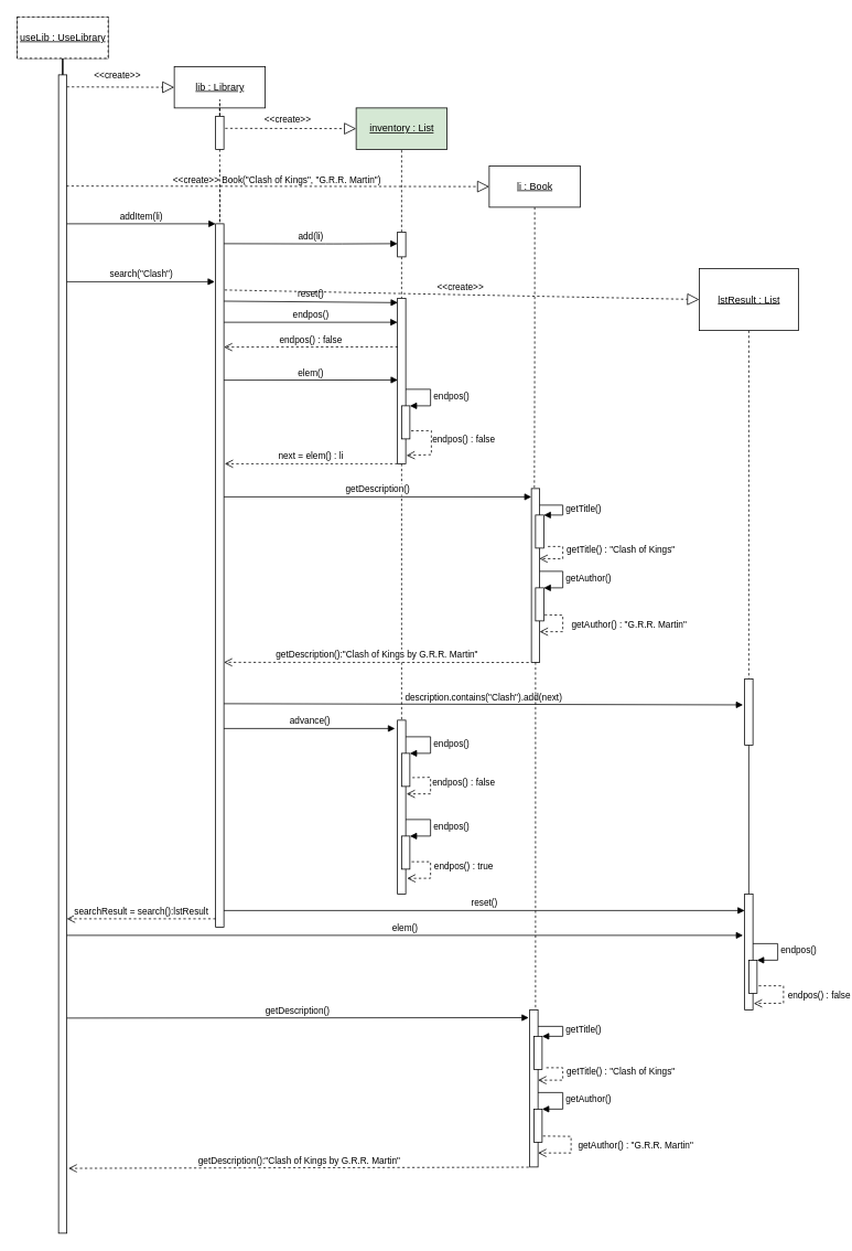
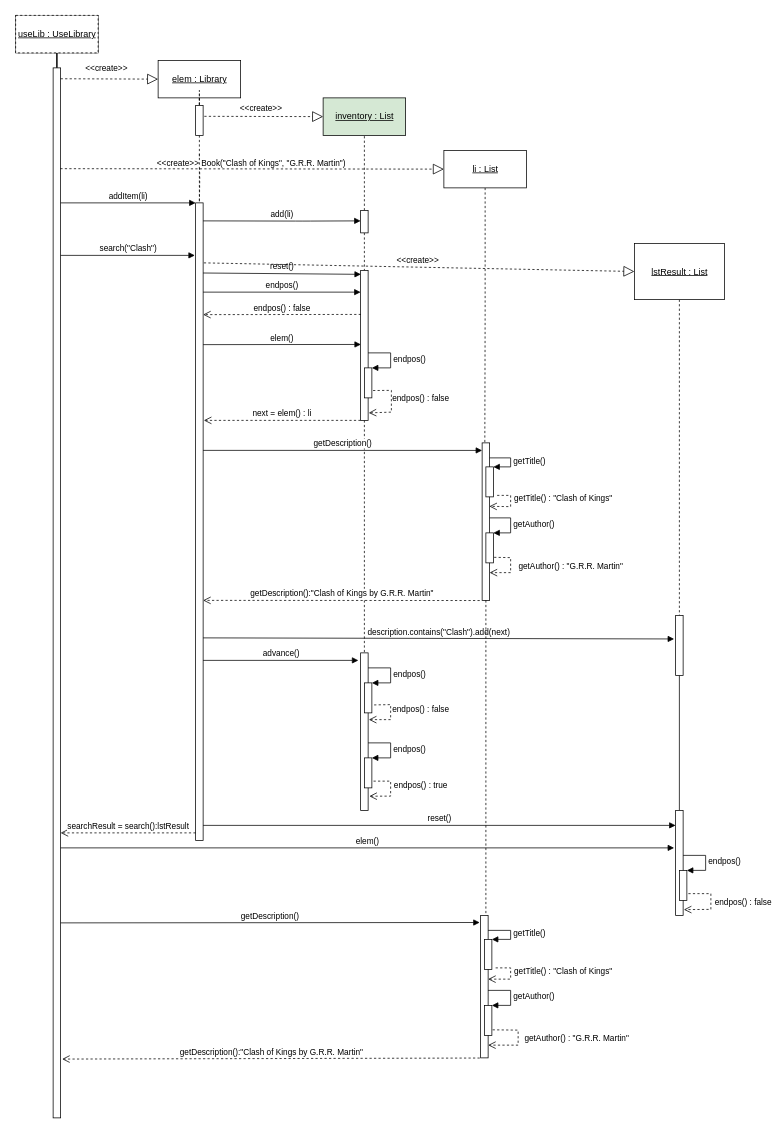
  <mxCell id="0" />
  <mxCell id="1" parent="0" />
  <mxCell id="2" value="Object" style="html=1;" vertex="1" parent="1"><mxGeometry x="20" y="20" width="110" height="50" as="geometry" /></mxCell>
  <mxCell id="3" style="edgeStyle=orthogonalEdgeStyle;rounded=0;orthogonalLoop=1;jettySize=auto;html=1;exitX=0.5;exitY=1;exitDx=0;exitDy=0;endArrow=none;endFill=0;" edge="1" parent="1" source="4" target="5"><mxGeometry relative="1" as="geometry" /></mxCell>
  <mxCell id="4" value="&lt;u&gt;useLib : UseLibrary&lt;/u&gt;" style="html=1;dashed=1;" vertex="1" parent="1"><mxGeometry x="20" y="20" width="110" height="50" as="geometry" /></mxCell>
  <mxCell id="5" value="" style="html=1;points=[];perimeter=orthogonalPerimeter;" vertex="1" parent="1"><mxGeometry x="70" y="90" width="10" height="1400" as="geometry" /></mxCell>
  <mxCell id="6" style="edgeStyle=orthogonalEdgeStyle;rounded=0;orthogonalLoop=1;jettySize=auto;html=1;exitX=0.5;exitY=1;exitDx=0;exitDy=0;endArrow=none;endFill=0;dashed=1;startArrow=none;" edge="1" parent="1" target="16"><mxGeometry relative="1" as="geometry"><mxPoint x="295" y="220" as="targetPoint" /><mxPoint x="265" y="205" as="sourcePoint" /></mxGeometry></mxCell>
- <mxCell id="7" value="&lt;u&gt;lib : Library&lt;/u&gt;" style="html=1;" vertex="1" parent="1"><mxGeometry x="210" y="80" width="110" height="50" as="geometry" /></mxCell>
+ <mxCell id="7" value="&lt;u&gt;elem : Library&lt;/u&gt;" style="html=1;" vertex="1" parent="1"><mxGeometry x="210" y="80" width="110" height="50" as="geometry" /></mxCell>
  <mxCell id="8" style="edgeStyle=orthogonalEdgeStyle;rounded=0;orthogonalLoop=1;jettySize=auto;html=1;exitX=0.5;exitY=1;exitDx=0;exitDy=0;endArrow=none;endFill=0;dashed=1;entryX=0.36;entryY=-0.001;entryDx=0;entryDy=0;entryPerimeter=0;" edge="1" parent="1" source="9" target="62"><mxGeometry relative="1" as="geometry"><mxPoint x="387" y="600" as="targetPoint" /></mxGeometry></mxCell>
- <mxCell id="9" value="&lt;u&gt;li : Book&lt;/u&gt;" style="html=1;" vertex="1" parent="1"><mxGeometry x="591" y="200" width="110" height="50" as="geometry" /></mxCell>
+ <mxCell id="9" value="&lt;u&gt;li : List&lt;/u&gt;" style="html=1;" vertex="1" parent="1"><mxGeometry x="591" y="200" width="110" height="50" as="geometry" /></mxCell>
  <mxCell id="10" style="edgeStyle=orthogonalEdgeStyle;rounded=0;orthogonalLoop=1;jettySize=auto;html=1;endArrow=none;endFill=0;dashed=1;" edge="1" parent="1" source="11" target="44"><mxGeometry relative="1" as="geometry"><mxPoint x="905" y="860" as="targetPoint" /></mxGeometry></mxCell>
  <mxCell id="11" value="&lt;u&gt;lstResult : List&lt;/u&gt;" style="html=1;" vertex="1" parent="1"><mxGeometry x="845" y="324" width="120" height="75" as="geometry" /></mxCell>
  <mxCell id="12" value="" style="endArrow=block;dashed=1;endFill=0;endSize=12;html=1;" edge="1" parent="1"><mxGeometry width="160" relative="1" as="geometry"><mxPoint x="80" y="104.5" as="sourcePoint" /><mxPoint x="210" y="105" as="targetPoint" /></mxGeometry></mxCell>
  <mxCell id="13" value="&amp;lt;&amp;lt;create&amp;gt;&amp;gt;" style="edgeLabel;html=1;align=center;verticalAlign=middle;resizable=0;points=[];" vertex="1" connectable="0" parent="12"><mxGeometry x="0.285" y="-5" relative="1" as="geometry"><mxPoint x="-23" y="-19" as="offset" /></mxGeometry></mxCell>
  <mxCell id="14" value="" style="endArrow=block;dashed=1;endFill=0;endSize=12;html=1;entryX=0;entryY=0.5;entryDx=0;entryDy=0;exitX=0.96;exitY=0.096;exitDx=0;exitDy=0;exitPerimeter=0;" edge="1" parent="1" source="5" target="9"><mxGeometry width="160" relative="1" as="geometry"><mxPoint x="80" y="195" as="sourcePoint" /><mxPoint x="240" y="299.5" as="targetPoint" /></mxGeometry></mxCell>
  <mxCell id="15" value="&amp;lt;&amp;lt;create&amp;gt;&amp;gt; Book(&quot;Clash of Kings&quot;, &quot;G.R.R. Martin&quot;)" style="edgeLabel;html=1;align=center;verticalAlign=middle;resizable=0;points=[];" vertex="1" connectable="0" parent="14"><mxGeometry x="0.268" y="-2" relative="1" as="geometry"><mxPoint x="-70" y="-10" as="offset" /></mxGeometry></mxCell>
  <mxCell id="16" value="" style="html=1;points=[];perimeter=orthogonalPerimeter;" vertex="1" parent="1"><mxGeometry x="260" y="270" width="10" height="850" as="geometry" /></mxCell>
  <mxCell id="17" value="&lt;u&gt;inventory : List&lt;/u&gt;" style="html=1;fillColor=#d5e8d4;" vertex="1" parent="1"><mxGeometry x="430" y="130" width="110" height="50" as="geometry" /></mxCell>
  <mxCell id="18" value="" style="edgeStyle=orthogonalEdgeStyle;rounded=0;orthogonalLoop=1;jettySize=auto;html=1;exitX=0.5;exitY=1;exitDx=0;exitDy=0;endArrow=none;endFill=0;dashed=1;" edge="1" parent="1" source="7" target="27"><mxGeometry relative="1" as="geometry"><mxPoint x="265" y="155" as="targetPoint" /><mxPoint x="295" y="130" as="sourcePoint" /></mxGeometry></mxCell>
  <mxCell id="19" value="" style="endArrow=block;dashed=1;endFill=0;endSize=12;html=1;entryX=0;entryY=0.5;entryDx=0;entryDy=0;exitX=1.16;exitY=0.365;exitDx=0;exitDy=0;exitPerimeter=0;" edge="1" parent="1" source="27" target="17"><mxGeometry width="160" relative="1" as="geometry"><mxPoint x="300" y="160" as="sourcePoint" /><mxPoint x="460" y="160" as="targetPoint" /></mxGeometry></mxCell>
  <mxCell id="20" value="&amp;lt;&amp;lt;create&amp;gt;&amp;gt;" style="edgeLabel;html=1;align=center;verticalAlign=middle;resizable=0;points=[];" vertex="1" connectable="0" parent="19"><mxGeometry x="-0.132" relative="1" as="geometry"><mxPoint x="6" y="-11" as="offset" /></mxGeometry></mxCell>
  <mxCell id="21" style="edgeStyle=orthogonalEdgeStyle;rounded=0;orthogonalLoop=1;jettySize=auto;html=1;endArrow=none;endFill=0;dashed=1;" edge="1" parent="1" source="23" target="17"><mxGeometry relative="1" as="geometry" /></mxCell>
  <mxCell id="22" style="edgeStyle=orthogonalEdgeStyle;rounded=0;orthogonalLoop=1;jettySize=auto;html=1;endArrow=none;endFill=0;dashed=1;" edge="1" parent="1" source="23" target="30"><mxGeometry relative="1" as="geometry"><mxPoint x="485" y="350" as="targetPoint" /></mxGeometry></mxCell>
  <mxCell id="23" value="" style="html=1;points=[];perimeter=orthogonalPerimeter;" vertex="1" parent="1"><mxGeometry x="480" y="280" width="10" height="30" as="geometry" /></mxCell>
  <mxCell id="24" value="add(li)" style="html=1;verticalAlign=bottom;endArrow=block;" edge="1" parent="1"><mxGeometry width="80" relative="1" as="geometry"><mxPoint x="270" y="294" as="sourcePoint" /><mxPoint x="480" y="294" as="targetPoint" /><Array as="points"><mxPoint x="403" y="294.29" /></Array></mxGeometry></mxCell>
  <mxCell id="25" value="addItem(li)" style="html=1;verticalAlign=bottom;endArrow=block;" edge="1" parent="1"><mxGeometry width="80" relative="1" as="geometry"><mxPoint x="80" y="270" as="sourcePoint" /><mxPoint x="260" y="270" as="targetPoint" /></mxGeometry></mxCell>
  <mxCell id="26" style="edgeStyle=orthogonalEdgeStyle;rounded=0;orthogonalLoop=1;jettySize=auto;html=1;endArrow=none;endFill=0;dashed=1;" edge="1" parent="1" source="27"><mxGeometry relative="1" as="geometry"><mxPoint x="265" y="270" as="targetPoint" /></mxGeometry></mxCell>
  <mxCell id="27" value="" style="html=1;points=[];perimeter=orthogonalPerimeter;" vertex="1" parent="1"><mxGeometry x="260" y="140" width="10" height="40" as="geometry" /></mxCell>
  <mxCell id="28" value="search(&quot;Clash&quot;)" style="html=1;verticalAlign=bottom;endArrow=block;" edge="1" parent="1"><mxGeometry width="80" relative="1" as="geometry"><mxPoint x="80" y="340" as="sourcePoint" /><mxPoint x="259" y="340" as="targetPoint" /><Array as="points"><mxPoint x="259" y="340" /></Array></mxGeometry></mxCell>
  <mxCell id="29" style="edgeStyle=orthogonalEdgeStyle;rounded=0;orthogonalLoop=1;jettySize=auto;html=1;endArrow=none;endFill=0;dashed=1;" edge="1" parent="1" source="30"><mxGeometry relative="1" as="geometry"><mxPoint x="485" y="870" as="targetPoint" /></mxGeometry></mxCell>
  <mxCell id="30" value="" style="html=1;points=[];perimeter=orthogonalPerimeter;" vertex="1" parent="1"><mxGeometry x="480" y="360" width="10" height="200" as="geometry" /></mxCell>
  <mxCell id="31" value="reset()" style="html=1;verticalAlign=bottom;endArrow=block;entryX=0.04;entryY=0.074;entryDx=0;entryDy=0;entryPerimeter=0;" edge="1" parent="1"><mxGeometry width="80" relative="1" as="geometry"><mxPoint x="270" y="363.5" as="sourcePoint" /><mxPoint x="480.4" y="365.28" as="targetPoint" /></mxGeometry></mxCell>
  <mxCell id="32" value="endpos()" style="html=1;verticalAlign=bottom;endArrow=block;" edge="1" parent="1"><mxGeometry width="80" relative="1" as="geometry"><mxPoint x="270" y="389" as="sourcePoint" /><mxPoint x="480" y="389" as="targetPoint" /></mxGeometry></mxCell>
  <mxCell id="33" value="endpos() : false" style="html=1;verticalAlign=bottom;endArrow=open;dashed=1;endSize=8;exitX=0.04;exitY=0.317;exitDx=0;exitDy=0;exitPerimeter=0;" edge="1" parent="1"><mxGeometry relative="1" as="geometry"><mxPoint x="480.4" y="418.74" as="sourcePoint" /><mxPoint x="270" y="419" as="targetPoint" /></mxGeometry></mxCell>
  <mxCell id="34" value="elem()" style="html=1;verticalAlign=bottom;endArrow=block;entryX=0.04;entryY=0.499;entryDx=0;entryDy=0;entryPerimeter=0;" edge="1" parent="1"><mxGeometry width="80" relative="1" as="geometry"><mxPoint x="270" y="459" as="sourcePoint" /><mxPoint x="480.4" y="458.78" as="targetPoint" /></mxGeometry></mxCell>
  <mxCell id="35" value="" style="html=1;points=[];perimeter=orthogonalPerimeter;" vertex="1" parent="1"><mxGeometry x="485" y="490" width="10" height="40" as="geometry" /></mxCell>
  <mxCell id="36" value="endpos()" style="edgeStyle=orthogonalEdgeStyle;html=1;align=left;spacingLeft=2;endArrow=block;rounded=0;entryX=1;entryY=0;" edge="1" target="35" parent="1"><mxGeometry relative="1" as="geometry"><mxPoint x="490" y="470" as="sourcePoint" /><Array as="points"><mxPoint x="520" y="470" /></Array></mxGeometry></mxCell>
  <mxCell id="37" value="endpos() : false" style="html=1;verticalAlign=bottom;endArrow=open;dashed=1;endSize=8;exitX=1.06;exitY=0.755;exitDx=0;exitDy=0;exitPerimeter=0;rounded=0;entryX=1.08;entryY=0.95;entryDx=0;entryDy=0;entryPerimeter=0;" edge="1" parent="1" target="30"><mxGeometry x="0.062" y="39" relative="1" as="geometry"><mxPoint x="496.6" y="520.2" as="sourcePoint" /><mxPoint x="495" y="549" as="targetPoint" /><Array as="points"><mxPoint x="521" y="520" /><mxPoint x="521" y="549" /></Array><mxPoint as="offset" /></mxGeometry></mxCell>
  <mxCell id="38" value="next = elem() : li" style="html=1;verticalAlign=bottom;endArrow=open;dashed=1;endSize=8;" edge="1" parent="1"><mxGeometry relative="1" as="geometry"><mxPoint x="480" y="560" as="sourcePoint" /><mxPoint x="271" y="560" as="targetPoint" /></mxGeometry></mxCell>
  <mxCell id="39" value="getDescription()" style="html=1;verticalAlign=bottom;endArrow=block;entryX=0;entryY=0.048;entryDx=0;entryDy=0;entryPerimeter=0;" edge="1" parent="1" target="62"><mxGeometry width="80" relative="1" as="geometry"><mxPoint x="270" y="600" as="sourcePoint" /><mxPoint x="350" y="600" as="targetPoint" /></mxGeometry></mxCell>
  <mxCell id="40" value="getDescription():&quot;Clash of Kings by G.R.R. Martin&quot;" style="html=1;verticalAlign=bottom;endArrow=open;dashed=1;endSize=8;exitX=-0.32;exitY=1.001;exitDx=0;exitDy=0;exitPerimeter=0;" edge="1" parent="1" source="62"><mxGeometry relative="1" as="geometry"><mxPoint x="350" y="800" as="sourcePoint" /><mxPoint x="270" y="800" as="targetPoint" /></mxGeometry></mxCell>
  <mxCell id="41" value="" style="endArrow=block;dashed=1;endFill=0;endSize=12;html=1;entryX=0;entryY=0.5;entryDx=0;entryDy=0;" edge="1" parent="1" target="11"><mxGeometry width="160" relative="1" as="geometry"><mxPoint x="271" y="350" as="sourcePoint" /><mxPoint x="650" y="350" as="targetPoint" /></mxGeometry></mxCell>
  <mxCell id="42" value="&amp;lt;&amp;lt;create&amp;gt;&amp;gt;" style="edgeLabel;html=1;align=center;verticalAlign=middle;resizable=0;points=[];" vertex="1" connectable="0" parent="41"><mxGeometry x="0.08" y="-1" relative="1" as="geometry"><mxPoint x="-25" y="-11" as="offset" /></mxGeometry></mxCell>
  <mxCell id="43" style="edgeStyle=orthogonalEdgeStyle;rounded=0;orthogonalLoop=1;jettySize=auto;html=1;endArrow=none;endFill=0;" edge="1" parent="1" source="44" target="55"><mxGeometry relative="1" as="geometry"><mxPoint x="905" y="1090" as="targetPoint" /></mxGeometry></mxCell>
  <mxCell id="44" value="" style="html=1;points=[];perimeter=orthogonalPerimeter;" vertex="1" parent="1"><mxGeometry x="900" y="820" width="10" height="80" as="geometry" /></mxCell>
  <mxCell id="45" value="description.contains(&quot;Clash&quot;).add(next)" style="html=1;verticalAlign=bottom;endArrow=block;entryX=-0.2;entryY=0.393;entryDx=0;entryDy=0;entryPerimeter=0;" edge="1" parent="1" target="44"><mxGeometry width="80" relative="1" as="geometry"><mxPoint x="270" y="850" as="sourcePoint" /><mxPoint x="350" y="850" as="targetPoint" /></mxGeometry></mxCell>
  <mxCell id="46" value="" style="html=1;points=[];perimeter=orthogonalPerimeter;" vertex="1" parent="1"><mxGeometry x="480" y="870" width="10" height="210" as="geometry" /></mxCell>
  <mxCell id="47" value="advance()" style="html=1;verticalAlign=bottom;endArrow=block;" edge="1" parent="1"><mxGeometry width="80" relative="1" as="geometry"><mxPoint x="270" y="880" as="sourcePoint" /><mxPoint x="477" y="880" as="targetPoint" /></mxGeometry></mxCell>
  <mxCell id="48" value="" style="html=1;points=[];perimeter=orthogonalPerimeter;" vertex="1" parent="1"><mxGeometry x="485" y="910" width="10" height="40" as="geometry" /></mxCell>
  <mxCell id="49" value="endpos()" style="edgeStyle=orthogonalEdgeStyle;html=1;align=left;spacingLeft=2;endArrow=block;rounded=0;entryX=1;entryY=0;" edge="1" target="48" parent="1"><mxGeometry relative="1" as="geometry"><mxPoint x="490" y="890" as="sourcePoint" /><Array as="points"><mxPoint x="520" y="890" /></Array></mxGeometry></mxCell>
  <mxCell id="50" value="endpos() : false" style="html=1;verticalAlign=bottom;endArrow=open;dashed=1;endSize=8;exitX=1.3;exitY=0.735;exitDx=0;exitDy=0;exitPerimeter=0;rounded=0;" edge="1" parent="1" source="48"><mxGeometry x="0.029" y="40" relative="1" as="geometry"><mxPoint x="570" y="970" as="sourcePoint" /><mxPoint x="491" y="959" as="targetPoint" /><Array as="points"><mxPoint x="520" y="939" /><mxPoint x="520" y="959" /></Array><mxPoint as="offset" /></mxGeometry></mxCell>
  <mxCell id="51" value="" style="html=1;points=[];perimeter=orthogonalPerimeter;" vertex="1" parent="1"><mxGeometry x="485" y="1010" width="10" height="40" as="geometry" /></mxCell>
  <mxCell id="52" value="endpos()" style="edgeStyle=orthogonalEdgeStyle;html=1;align=left;spacingLeft=2;endArrow=block;rounded=0;entryX=1;entryY=0;" edge="1" target="51" parent="1"><mxGeometry relative="1" as="geometry"><mxPoint x="490" y="990" as="sourcePoint" /><Array as="points"><mxPoint x="520" y="990" /></Array></mxGeometry></mxCell>
  <mxCell id="53" value="endpos() : true" style="html=1;verticalAlign=bottom;endArrow=open;dashed=1;endSize=8;exitX=1.22;exitY=0.775;exitDx=0;exitDy=0;exitPerimeter=0;entryX=1.16;entryY=0.91;entryDx=0;entryDy=0;entryPerimeter=0;rounded=0;" edge="1" parent="1" source="51" target="46"><mxGeometry x="0.033" y="40" relative="1" as="geometry"><mxPoint x="610" y="1060" as="sourcePoint" /><mxPoint x="530" y="1060" as="targetPoint" /><Array as="points"><mxPoint x="520" y="1041" /><mxPoint x="520" y="1061" /></Array><mxPoint as="offset" /></mxGeometry></mxCell>
  <mxCell id="54" value="reset()" style="html=1;verticalAlign=bottom;endArrow=block;" edge="1" parent="1" target="55"><mxGeometry width="80" relative="1" as="geometry"><mxPoint x="270" y="1100" as="sourcePoint" /><mxPoint x="350" y="1100" as="targetPoint" /></mxGeometry></mxCell>
  <mxCell id="55" value="" style="html=1;points=[];perimeter=orthogonalPerimeter;" vertex="1" parent="1"><mxGeometry x="900" y="1080" width="10" height="140" as="geometry" /></mxCell>
  <mxCell id="56" value="searchResult = search():lstResult" style="html=1;verticalAlign=bottom;endArrow=open;dashed=1;endSize=8;" edge="1" parent="1"><mxGeometry relative="1" as="geometry"><mxPoint x="260" y="1110" as="sourcePoint" /><mxPoint x="80" y="1110" as="targetPoint" /></mxGeometry></mxCell>
  <mxCell id="57" value="elem()" style="html=1;verticalAlign=bottom;endArrow=block;" edge="1" parent="1"><mxGeometry width="80" relative="1" as="geometry"><mxPoint x="80" y="1130" as="sourcePoint" /><mxPoint x="898" y="1130" as="targetPoint" /></mxGeometry></mxCell>
  <mxCell id="58" value="" style="html=1;points=[];perimeter=orthogonalPerimeter;" vertex="1" parent="1"><mxGeometry x="905" y="1160" width="10" height="40" as="geometry" /></mxCell>
  <mxCell id="59" value="endpos()" style="edgeStyle=orthogonalEdgeStyle;html=1;align=left;spacingLeft=2;endArrow=block;rounded=0;entryX=1;entryY=0;" edge="1" target="58" parent="1"><mxGeometry relative="1" as="geometry"><mxPoint x="910" y="1140" as="sourcePoint" /><Array as="points"><mxPoint x="940" y="1140" /></Array></mxGeometry></mxCell>
  <mxCell id="60" value="endpos() : false" style="html=1;verticalAlign=bottom;endArrow=open;dashed=1;endSize=8;rounded=0;entryX=1.4;entryY=0.597;entryDx=0;entryDy=0;entryPerimeter=0;" edge="1" parent="1"><mxGeometry x="0.172" y="43" relative="1" as="geometry"><mxPoint x="917" y="1191" as="sourcePoint" /><mxPoint x="911" y="1212.34" as="targetPoint" /><Array as="points"><mxPoint x="947" y="1191" /><mxPoint x="947" y="1212" /></Array><mxPoint x="43" y="-43" as="offset" /></mxGeometry></mxCell>
  <mxCell id="61" value="" style="group" vertex="1" connectable="0" parent="1"><mxGeometry x="642" y="590" width="50" height="210" as="geometry" /></mxCell>
  <mxCell id="62" value="" style="html=1;points=[];perimeter=orthogonalPerimeter;" vertex="1" parent="61"><mxGeometry width="10" height="210" as="geometry" /></mxCell>
  <mxCell id="63" value="" style="html=1;points=[];perimeter=orthogonalPerimeter;" vertex="1" parent="61"><mxGeometry x="5" y="32" width="10" height="40" as="geometry" /></mxCell>
  <mxCell id="64" value="getTitle()" style="edgeStyle=orthogonalEdgeStyle;html=1;align=left;spacingLeft=2;endArrow=block;rounded=0;entryX=1;entryY=0;" edge="1" target="63" parent="61"><mxGeometry relative="1" as="geometry"><mxPoint x="10" y="20" as="sourcePoint" /><Array as="points"><mxPoint x="38" y="20" /><mxPoint x="38" y="32" /></Array></mxGeometry></mxCell>
  <mxCell id="65" value="getTitle() : &quot;Clash of Kings&quot;" style="html=1;verticalAlign=bottom;endArrow=open;dashed=1;endSize=8;exitX=1.5;exitY=0.95;exitDx=0;exitDy=0;exitPerimeter=0;rounded=0;entryX=0.96;entryY=0.403;entryDx=0;entryDy=0;entryPerimeter=0;" edge="1" parent="61" source="63" target="62"><mxGeometry y="70" relative="1" as="geometry"><mxPoint x="90" y="100" as="sourcePoint" /><mxPoint x="10" y="100" as="targetPoint" /><Array as="points"><mxPoint x="38" y="70" /><mxPoint x="38" y="85" /></Array><mxPoint as="offset" /></mxGeometry></mxCell>
  <mxCell id="66" value="" style="html=1;points=[];perimeter=orthogonalPerimeter;" vertex="1" parent="61"><mxGeometry x="5" y="120" width="10" height="40" as="geometry" /></mxCell>
  <mxCell id="67" value="getAuthor()" style="edgeStyle=orthogonalEdgeStyle;html=1;align=left;spacingLeft=2;endArrow=block;rounded=0;entryX=1;entryY=0;" edge="1" target="66" parent="61"><mxGeometry relative="1" as="geometry"><mxPoint x="10" y="100" as="sourcePoint" /><Array as="points"><mxPoint x="38" y="100" /><mxPoint x="38" y="120" /></Array></mxGeometry></mxCell>
  <mxCell id="68" value="getAuthor() : &quot;G.R.R. Martin&quot;" style="html=1;verticalAlign=bottom;endArrow=open;dashed=1;endSize=8;exitX=1.1;exitY=0.815;exitDx=0;exitDy=0;exitPerimeter=0;rounded=0;" edge="1" parent="61" source="66"><mxGeometry x="0.2" y="-80" relative="1" as="geometry"><mxPoint x="90" y="190" as="sourcePoint" /><mxPoint x="10" y="173" as="targetPoint" /><Array as="points"><mxPoint x="38" y="153" /><mxPoint x="38" y="173" /></Array><mxPoint x="80" y="80" as="offset" /></mxGeometry></mxCell>
  <mxCell id="69" value="" style="group" vertex="1" connectable="0" parent="1"><mxGeometry x="640" y="1220" width="50" height="210" as="geometry" /></mxCell>
  <mxCell id="70" value="" style="html=1;points=[];perimeter=orthogonalPerimeter;" vertex="1" parent="69"><mxGeometry width="10" height="190" as="geometry" /></mxCell>
  <mxCell id="71" value="" style="html=1;points=[];perimeter=orthogonalPerimeter;" vertex="1" parent="69"><mxGeometry x="5" y="32" width="10" height="40" as="geometry" /></mxCell>
  <mxCell id="72" value="getTitle()" style="edgeStyle=orthogonalEdgeStyle;html=1;align=left;spacingLeft=2;endArrow=block;rounded=0;entryX=1;entryY=0;" edge="1" parent="69" target="71"><mxGeometry relative="1" as="geometry"><mxPoint x="10" y="20" as="sourcePoint" /><Array as="points"><mxPoint x="40" y="20" /></Array></mxGeometry></mxCell>
  <mxCell id="73" value="getTitle() : &quot;Clash of Kings&quot;" style="html=1;verticalAlign=bottom;endArrow=open;dashed=1;endSize=8;exitX=1.5;exitY=0.95;exitDx=0;exitDy=0;exitPerimeter=0;rounded=0;" edge="1" parent="69" source="71"><mxGeometry y="70" relative="1" as="geometry"><mxPoint x="90" y="100" as="sourcePoint" /><mxPoint x="10" y="85" as="targetPoint" /><Array as="points"><mxPoint x="40" y="70" /><mxPoint x="40" y="85" /><mxPoint x="10" y="85" /></Array><mxPoint as="offset" /></mxGeometry></mxCell>
  <mxCell id="74" value="" style="html=1;points=[];perimeter=orthogonalPerimeter;" vertex="1" parent="69"><mxGeometry x="5" y="120" width="10" height="40" as="geometry" /></mxCell>
  <mxCell id="75" value="getAuthor()" style="edgeStyle=orthogonalEdgeStyle;html=1;align=left;spacingLeft=2;endArrow=block;rounded=0;entryX=1;entryY=0;" edge="1" parent="69" target="74"><mxGeometry relative="1" as="geometry"><mxPoint x="10" y="100" as="sourcePoint" /><Array as="points"><mxPoint x="40" y="100" /></Array></mxGeometry></mxCell>
  <mxCell id="76" value="getAuthor() : &quot;G.R.R. Martin&quot;" style="html=1;verticalAlign=bottom;endArrow=open;dashed=1;endSize=8;exitX=1.1;exitY=0.815;exitDx=0;exitDy=0;exitPerimeter=0;rounded=0;" edge="1" parent="69" source="74"><mxGeometry x="0.149" y="-78" relative="1" as="geometry"><mxPoint x="90" y="190" as="sourcePoint" /><mxPoint x="10" y="173" as="targetPoint" /><Array as="points"><mxPoint x="50" y="153" /><mxPoint x="50" y="173" /></Array><mxPoint x="78" y="78" as="offset" /></mxGeometry></mxCell>
  <mxCell id="77" style="edgeStyle=orthogonalEdgeStyle;rounded=0;orthogonalLoop=1;jettySize=auto;html=1;endArrow=none;endFill=0;dashed=1;" edge="1" parent="1" source="62"><mxGeometry relative="1" as="geometry"><mxPoint x="647" y="1220" as="targetPoint" /></mxGeometry></mxCell>
  <mxCell id="78" value="getDescription()" style="html=1;verticalAlign=bottom;endArrow=block;entryX=-0.12;entryY=0.05;entryDx=0;entryDy=0;entryPerimeter=0;" edge="1" parent="1" target="70"><mxGeometry width="80" relative="1" as="geometry"><mxPoint x="80" y="1230" as="sourcePoint" /><mxPoint x="452" y="1230.08" as="targetPoint" /></mxGeometry></mxCell>
  <mxCell id="79" value="getDescription():&quot;Clash of Kings by G.R.R. Martin&quot;" style="html=1;verticalAlign=bottom;endArrow=open;dashed=1;endSize=8;exitX=-0.32;exitY=1.001;exitDx=0;exitDy=0;exitPerimeter=0;entryX=1.2;entryY=0.944;entryDx=0;entryDy=0;entryPerimeter=0;" edge="1" parent="1" target="5"><mxGeometry relative="1" as="geometry"><mxPoint x="638.8" y="1410.21" as="sourcePoint" /><mxPoint x="270" y="1410" as="targetPoint" /></mxGeometry></mxCell>
